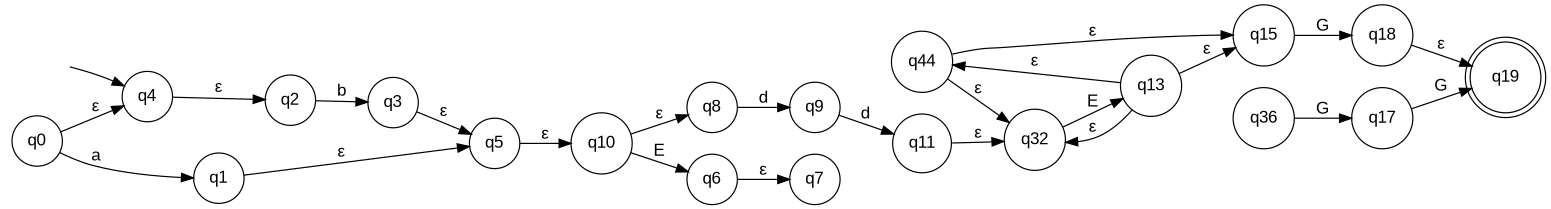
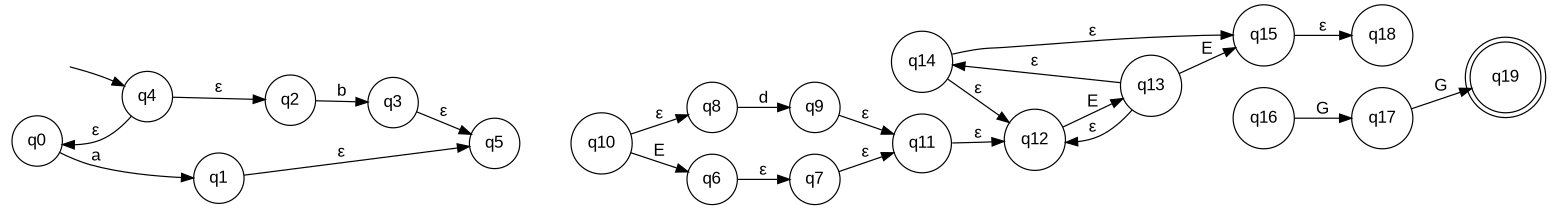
  digraph {
    fontname="Liberation Sans"
    rankdir=LR
    node [fontname="Liberation Sans" shape=circle]
    edge [fontname="Liberation Sans"]
    q19 [shape=doublecircle]
    "" [shape=none]
    q4
    q0
    q2
    q1
    q3
-   q14 [label=q44]
+   q14
    q15
-   q12 [label=q32]
+   q12
    q18
    q13
    q10
    q8
    q6
    q9
    q7
    q11
    q5
-   q16 [label=q36]
+   q16
    q17
    "" -> q4
-   q0 -> q4 [label="ε"]
+   q4 -> q0 [label="ε"]
    q4 -> q2 [label="ε"]
    q0 -> q1 [label=a]
    q2 -> q3 [label=b]
    q1 -> q5 [label="ε"]
    q3 -> q5 [label="ε"]
    q14 -> q15 [label="ε"]
    q14 -> q12 [label="ε"]
-   q15 -> q18 [label=G]
+   q15 -> q18 [label="ε"]
    q12 -> q13 [label=E]
-   q18 -> q19 [label="ε"]
    q13 -> q14 [label="ε"]
-   q13 -> q15 [label="ε"]
+   q13 -> q15 [label=E]
    q13 -> q12 [label="ε"]
    q10 -> q8 [label="ε"]
    q10 -> q6 [label=E]
    q8 -> q9 [label=d]
    q6 -> q7 [label="ε"]
-   q9 -> q11 [label=d]
+   q9 -> q11 [label="ε"]
+   q7 -> q11 [label="ε"]
    q11 -> q12 [label="ε"]
-   q5 -> q10 [label="ε"]
    q16 -> q17 [label=G]
    q17 -> q19 [label=G]
  }
